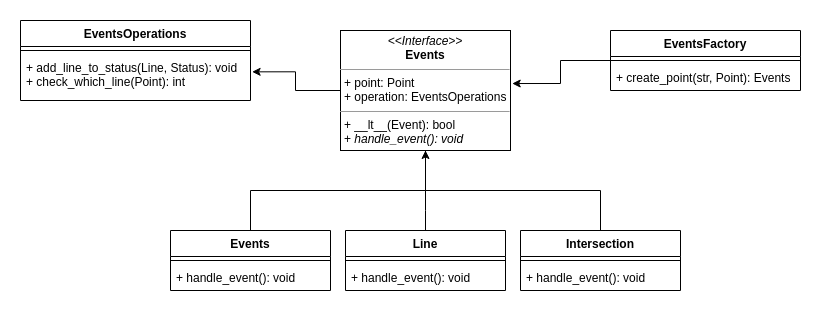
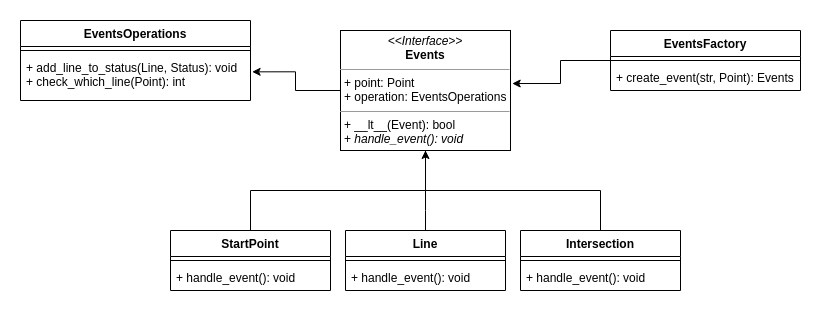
  <mxCell id="0" />
  <mxCell id="1" parent="0" />
  <mxCell id="2" style="edgeStyle=orthogonalEdgeStyle;rounded=0;orthogonalLoop=1;jettySize=auto;html=1;entryX=1.007;entryY=0.377;entryDx=0;entryDy=0;entryPerimeter=0;endArrow=classic;endFill=1;" edge="1" parent="1" source="3" target="22"><mxGeometry relative="1" as="geometry" /></mxCell>
  <mxCell id="3" value="&lt;p style=&quot;margin: 0px ; margin-top: 4px ; text-align: center&quot;&gt;&lt;i&gt;&amp;lt;&amp;lt;Interface&amp;gt;&amp;gt;&lt;/i&gt;&lt;br&gt;&lt;b&gt;Events&lt;/b&gt;&lt;/p&gt;&lt;hr size=&quot;1&quot;&gt;&lt;p style=&quot;margin: 0px ; margin-left: 4px&quot;&gt;+ point: Point&lt;/p&gt;&lt;p style=&quot;margin: 0px ; margin-left: 4px&quot;&gt;+ operation: EventsOperations&lt;/p&gt;&lt;hr size=&quot;1&quot;&gt;&lt;p style=&quot;margin: 0px ; margin-left: 4px&quot;&gt;+ __lt__(Event): bool&lt;br&gt;+ &lt;i&gt;handle_event(): void&lt;/i&gt;&lt;/p&gt;" style="verticalAlign=top;align=left;overflow=fill;fontSize=12;fontFamily=Helvetica;html=1;" vertex="1" parent="1"><mxGeometry x="340" y="30" width="170" height="120" as="geometry" /></mxCell>
  <mxCell id="4" style="edgeStyle=orthogonalEdgeStyle;rounded=0;orthogonalLoop=1;jettySize=auto;html=1;entryX=0.5;entryY=1;entryDx=0;entryDy=0;" edge="1" parent="1" source="10" target="3"><mxGeometry relative="1" as="geometry"><Array as="points"><mxPoint x="250" y="190" /><mxPoint x="425" y="190" /></Array></mxGeometry></mxCell>
  <mxCell id="5" style="edgeStyle=orthogonalEdgeStyle;rounded=0;orthogonalLoop=1;jettySize=auto;html=1;entryX=0.5;entryY=1;entryDx=0;entryDy=0;endArrow=none;endFill=0;" edge="1" parent="1" source="13" target="3"><mxGeometry relative="1" as="geometry"><Array as="points"><mxPoint x="600" y="190" /><mxPoint x="425" y="190" /></Array></mxGeometry></mxCell>
  <mxCell id="6" style="edgeStyle=orthogonalEdgeStyle;rounded=0;orthogonalLoop=1;jettySize=auto;html=1;endArrow=none;endFill=0;" edge="1" parent="1" source="7"><mxGeometry relative="1" as="geometry"><mxPoint x="425" y="190" as="targetPoint" /></mxGeometry></mxCell>
  <mxCell id="7" value="Line" style="swimlane;fontStyle=1;align=center;verticalAlign=top;childLayout=stackLayout;horizontal=1;startSize=26;horizontalStack=0;resizeParent=1;resizeParentMax=0;resizeLast=0;collapsible=1;marginBottom=0;" vertex="1" parent="1"><mxGeometry x="345" y="230" width="160" height="60" as="geometry" /></mxCell>
  <mxCell id="8" value="" style="line;strokeWidth=1;fillColor=none;align=left;verticalAlign=middle;spacingTop=-1;spacingLeft=3;spacingRight=3;rotatable=0;labelPosition=right;points=[];portConstraint=eastwest;" vertex="1" parent="7"><mxGeometry y="26" width="160" height="8" as="geometry" /></mxCell>
  <mxCell id="9" value="+ handle_event(): void" style="text;strokeColor=none;fillColor=none;align=left;verticalAlign=top;spacingLeft=4;spacingRight=4;overflow=hidden;rotatable=0;points=[[0,0.5],[1,0.5]];portConstraint=eastwest;fontStyle=0" vertex="1" parent="7"><mxGeometry y="34" width="160" height="26" as="geometry" /></mxCell>
- <mxCell id="10" value="Events" style="swimlane;fontStyle=1;align=center;verticalAlign=top;childLayout=stackLayout;horizontal=1;startSize=26;horizontalStack=0;resizeParent=1;resizeParentMax=0;resizeLast=0;collapsible=1;marginBottom=0;" vertex="1" parent="1"><mxGeometry x="170" y="230" width="160" height="60" as="geometry" /></mxCell>
+ <mxCell id="10" value="StartPoint" style="swimlane;fontStyle=1;align=center;verticalAlign=top;childLayout=stackLayout;horizontal=1;startSize=26;horizontalStack=0;resizeParent=1;resizeParentMax=0;resizeLast=0;collapsible=1;marginBottom=0;" vertex="1" parent="1"><mxGeometry x="170" y="230" width="160" height="60" as="geometry" /></mxCell>
  <mxCell id="11" value="" style="line;strokeWidth=1;fillColor=none;align=left;verticalAlign=middle;spacingTop=-1;spacingLeft=3;spacingRight=3;rotatable=0;labelPosition=right;points=[];portConstraint=eastwest;" vertex="1" parent="10"><mxGeometry y="26" width="160" height="8" as="geometry" /></mxCell>
  <mxCell id="12" value="+ handle_event(): void" style="text;strokeColor=none;fillColor=none;align=left;verticalAlign=top;spacingLeft=4;spacingRight=4;overflow=hidden;rotatable=0;points=[[0,0.5],[1,0.5]];portConstraint=eastwest;fontStyle=0" vertex="1" parent="10"><mxGeometry y="34" width="160" height="26" as="geometry" /></mxCell>
  <mxCell id="13" value="Intersection" style="swimlane;fontStyle=1;align=center;verticalAlign=top;childLayout=stackLayout;horizontal=1;startSize=26;horizontalStack=0;resizeParent=1;resizeParentMax=0;resizeLast=0;collapsible=1;marginBottom=0;" vertex="1" parent="1"><mxGeometry x="520" y="230" width="160" height="60" as="geometry" /></mxCell>
  <mxCell id="14" value="" style="line;strokeWidth=1;fillColor=none;align=left;verticalAlign=middle;spacingTop=-1;spacingLeft=3;spacingRight=3;rotatable=0;labelPosition=right;points=[];portConstraint=eastwest;" vertex="1" parent="13"><mxGeometry y="26" width="160" height="8" as="geometry" /></mxCell>
  <mxCell id="15" value="+ handle_event(): void" style="text;strokeColor=none;fillColor=none;align=left;verticalAlign=top;spacingLeft=4;spacingRight=4;overflow=hidden;rotatable=0;points=[[0,0.5],[1,0.5]];portConstraint=eastwest;fontStyle=0" vertex="1" parent="13"><mxGeometry y="34" width="160" height="26" as="geometry" /></mxCell>
  <mxCell id="16" style="edgeStyle=orthogonalEdgeStyle;rounded=0;orthogonalLoop=1;jettySize=auto;html=1;endArrow=classic;endFill=1;entryX=1.01;entryY=0.442;entryDx=0;entryDy=0;entryPerimeter=0;" edge="1" parent="1" source="17" target="3"><mxGeometry relative="1" as="geometry"><mxPoint x="630" y="130" as="targetPoint" /></mxGeometry></mxCell>
  <mxCell id="17" value="EventsFactory" style="swimlane;fontStyle=1;align=center;verticalAlign=top;childLayout=stackLayout;horizontal=1;startSize=26;horizontalStack=0;resizeParent=1;resizeParentMax=0;resizeLast=0;collapsible=1;marginBottom=0;" vertex="1" parent="1"><mxGeometry x="610" y="30" width="190" height="60" as="geometry" /></mxCell>
  <mxCell id="18" value="" style="line;strokeWidth=1;fillColor=none;align=left;verticalAlign=middle;spacingTop=-1;spacingLeft=3;spacingRight=3;rotatable=0;labelPosition=right;points=[];portConstraint=eastwest;" vertex="1" parent="17"><mxGeometry y="26" width="190" height="8" as="geometry" /></mxCell>
- <mxCell id="19" value="+ create_point(str, Point): Events" style="text;strokeColor=none;fillColor=none;align=left;verticalAlign=top;spacingLeft=4;spacingRight=4;overflow=hidden;rotatable=0;points=[[0,0.5],[1,0.5]];portConstraint=eastwest;fontStyle=0" vertex="1" parent="17"><mxGeometry y="34" width="190" height="26" as="geometry" /></mxCell>
+ <mxCell id="19" value="+ create_event(str, Point): Events" style="text;strokeColor=none;fillColor=none;align=left;verticalAlign=top;spacingLeft=4;spacingRight=4;overflow=hidden;rotatable=0;points=[[0,0.5],[1,0.5]];portConstraint=eastwest;fontStyle=0" vertex="1" parent="17"><mxGeometry y="34" width="190" height="26" as="geometry" /></mxCell>
  <mxCell id="20" value="EventsOperations" style="swimlane;fontStyle=1;align=center;verticalAlign=top;childLayout=stackLayout;horizontal=1;startSize=26;horizontalStack=0;resizeParent=1;resizeParentMax=0;resizeLast=0;collapsible=1;marginBottom=0;" vertex="1" parent="1"><mxGeometry x="20" y="20" width="230" height="80" as="geometry" /></mxCell>
  <mxCell id="21" value="" style="line;strokeWidth=1;fillColor=none;align=left;verticalAlign=middle;spacingTop=-1;spacingLeft=3;spacingRight=3;rotatable=0;labelPosition=right;points=[];portConstraint=eastwest;" vertex="1" parent="20"><mxGeometry y="26" width="230" height="8" as="geometry" /></mxCell>
  <mxCell id="22" value="+ add_line_to_status(Line, Status): void&#10;+ check_which_line(Point): int" style="text;strokeColor=none;fillColor=none;align=left;verticalAlign=top;spacingLeft=4;spacingRight=4;overflow=hidden;rotatable=0;points=[[0,0.5],[1,0.5]];portConstraint=eastwest;" vertex="1" parent="20"><mxGeometry y="34" width="230" height="46" as="geometry" /></mxCell>
